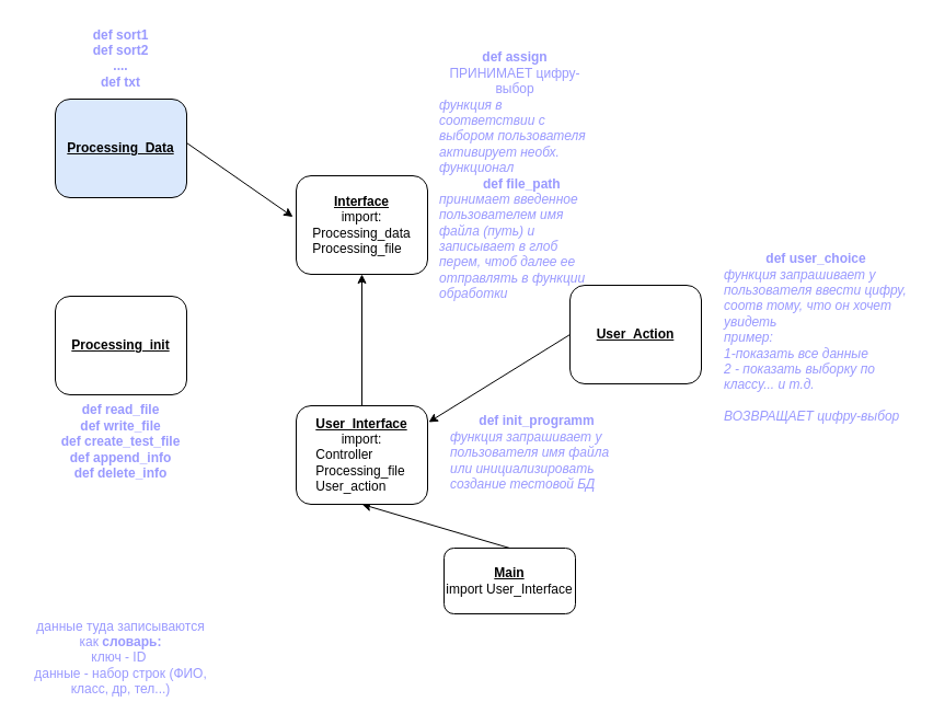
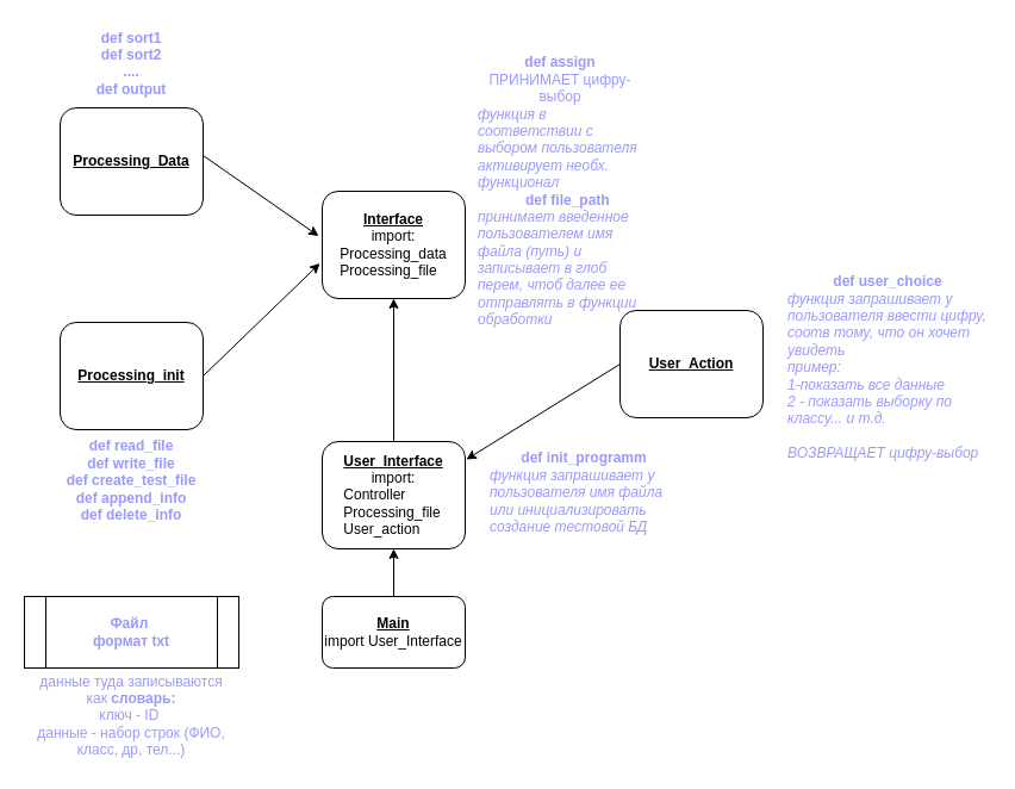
  <mxCell id="0" />
  <mxCell id="1" parent="0" />
  <mxCell id="2" style="edgeStyle=none;html=1;exitX=0.5;exitY=0;exitDx=0;exitDy=0;entryX=0.5;entryY=1;entryDx=0;entryDy=0;fontColor=#9999FF;" edge="1" parent="1" source="3" target="4"><mxGeometry relative="1" as="geometry" /></mxCell>
- <mxCell id="3" value="&lt;b&gt;&lt;u&gt;Main&lt;br&gt;&lt;/u&gt;&lt;/b&gt;import User_Interface" style="rounded=1;whiteSpace=wrap;html=1;" parent="1" vertex="1"><mxGeometry x="405" y="500" width="120" height="60" as="geometry" /></mxCell>
+ <mxCell id="3" value="&lt;b&gt;&lt;u&gt;Main&lt;br&gt;&lt;/u&gt;&lt;/b&gt;import User_Interface" style="rounded=1;whiteSpace=wrap;html=1;" parent="1" vertex="1"><mxGeometry x="270" y="500" width="120" height="60" as="geometry" /></mxCell>
  <mxCell id="4" value="&lt;b&gt;&lt;u&gt;User_Interface&lt;/u&gt;&lt;/b&gt;&lt;br&gt;import:&lt;br&gt;&lt;div style=&quot;text-align: left&quot;&gt;&lt;span&gt;Controller&lt;/span&gt;&lt;/div&gt;&lt;div style=&quot;text-align: left&quot;&gt;&lt;span&gt;Processing_file&lt;/span&gt;&lt;/div&gt;&lt;div style=&quot;text-align: left&quot;&gt;&lt;span&gt;User_action&lt;/span&gt;&lt;/div&gt;" style="rounded=1;whiteSpace=wrap;html=1;" parent="1" vertex="1"><mxGeometry x="270" y="370" width="120" height="90" as="geometry" /></mxCell>
  <mxCell id="5" value="&lt;b&gt;def init_programm&lt;/b&gt;&lt;br&gt;&lt;div style=&quot;text-align: left&quot;&gt;&lt;i&gt;функция&amp;nbsp;запрашивает у пользователя имя файла или инициализировать создание тестовой БД&lt;/i&gt;&lt;/div&gt;&lt;div style=&quot;text-align: left&quot;&gt;&lt;br&gt;&lt;/div&gt;" style="text;html=1;strokeColor=none;fillColor=none;align=center;verticalAlign=middle;whiteSpace=wrap;rounded=0;fontColor=#9999FF;" vertex="1" parent="1"><mxGeometry x="410" y="360" width="160" height="120" as="geometry" /></mxCell>
  <mxCell id="6" value="&lt;b&gt;def user_choice&lt;/b&gt;&lt;br&gt;&lt;div style=&quot;text-align: left&quot;&gt;&lt;i&gt;функция&amp;nbsp;запрашивает у пользователя ввести цифру, соотв тому, что он хочет увидеть&lt;/i&gt;&lt;/div&gt;&lt;div style=&quot;text-align: left&quot;&gt;&lt;i&gt;пример:&amp;nbsp;&lt;/i&gt;&lt;/div&gt;&lt;div style=&quot;text-align: left&quot;&gt;&lt;i&gt;1-показать все данные&lt;/i&gt;&lt;/div&gt;&lt;div style=&quot;text-align: left&quot;&gt;&lt;i&gt;2 - показать выборку по классу... и т.д.&lt;/i&gt;&lt;/div&gt;&lt;div style=&quot;text-align: left&quot;&gt;&lt;i&gt;&lt;br&gt;&lt;/i&gt;&lt;/div&gt;&lt;div style=&quot;text-align: left&quot;&gt;&lt;i&gt;ВОЗВРАЩАЕТ цифру-выбор&lt;/i&gt;&lt;/div&gt;&lt;div style=&quot;text-align: left&quot;&gt;&lt;br&gt;&lt;/div&gt;" style="text;html=1;strokeColor=none;fillColor=none;align=center;verticalAlign=middle;whiteSpace=wrap;rounded=0;fontColor=#9999FF;" vertex="1" parent="1"><mxGeometry x="660" y="227.5" width="170" height="175" as="geometry" /></mxCell>
  <mxCell id="7" value="&lt;b&gt;&lt;u&gt;User_Action&lt;/u&gt;&lt;/b&gt;&lt;br&gt;" style="rounded=1;whiteSpace=wrap;html=1;" vertex="1" parent="1"><mxGeometry x="520" y="260" width="120" height="90" as="geometry" /></mxCell>
  <mxCell id="8" value="&lt;b&gt;&lt;u&gt;Interface&lt;/u&gt;&lt;/b&gt;&lt;br&gt;import:&lt;br&gt;&lt;div style=&quot;text-align: left&quot;&gt;Processing_data&lt;/div&gt;&lt;div style=&quot;text-align: left&quot;&gt;Processing_file&lt;/div&gt;" style="rounded=1;whiteSpace=wrap;html=1;" vertex="1" parent="1"><mxGeometry x="270" y="160" width="120" height="90" as="geometry" /></mxCell>
  <mxCell id="9" value="&lt;b&gt;def assign&lt;br&gt;&lt;/b&gt;ПРИНИМАЕТ цифру-выбор&lt;br&gt;&lt;div style=&quot;text-align: left&quot;&gt;&lt;i&gt;функция в соответствии с выбором пользователя активирует необх. функционал&lt;/i&gt;&lt;/div&gt;&lt;div style=&quot;text-align: left&quot;&gt;&lt;i&gt;&amp;nbsp; &amp;nbsp; &amp;nbsp; &amp;nbsp; &amp;nbsp; &amp;nbsp; &lt;/i&gt;&lt;b&gt;def file_path&lt;/b&gt;&lt;/div&gt;&lt;div style=&quot;text-align: left&quot;&gt;&lt;i&gt;принимает введенное пользователем имя файла (путь) и записывает в глоб перем, чтоб далее ее отправлять в функции обработки&lt;/i&gt;&lt;/div&gt;" style="text;html=1;strokeColor=none;fillColor=none;align=center;verticalAlign=middle;whiteSpace=wrap;rounded=0;fontColor=#9999FF;" vertex="1" parent="1"><mxGeometry x="400" y="80" width="140" height="160" as="geometry" /></mxCell>
  <mxCell id="10" value="&lt;b&gt;&lt;u&gt;Processing_init&lt;/u&gt;&lt;/b&gt;" style="rounded=1;whiteSpace=wrap;html=1;" vertex="1" parent="1"><mxGeometry x="50" y="270" width="120" height="90" as="geometry" /></mxCell>
  <mxCell id="11" value="&lt;b&gt;def read_file&lt;br&gt;def write_file&lt;br&gt;def create_test_file&lt;br&gt;def append_info&lt;br&gt;def delete_info&lt;br&gt;&lt;/b&gt;&lt;div style=&quot;text-align: left&quot;&gt;&lt;br&gt;&lt;/div&gt;" style="text;html=1;strokeColor=none;fillColor=none;align=center;verticalAlign=middle;whiteSpace=wrap;rounded=0;fontColor=#9999FF;" vertex="1" parent="1"><mxGeometry x="30" y="340" width="160" height="140" as="geometry" /></mxCell>
- <mxCell id="12" value="&lt;b&gt;&lt;u&gt;Processing_Data&lt;/u&gt;&lt;/b&gt;" style="rounded=1;whiteSpace=wrap;html=1;fillColor=#dae8fc;" vertex="1" parent="1"><mxGeometry x="50" y="90" width="120" height="90" as="geometry" /></mxCell>
- <mxCell id="13" value="&lt;b&gt;def sort1&lt;br&gt;def sort2&lt;br&gt;....&lt;br&gt;def txt&lt;br&gt;&lt;/b&gt;&lt;div style=&quot;text-align: left&quot;&gt;&lt;br&gt;&lt;/div&gt;" style="text;html=1;strokeColor=none;fillColor=none;align=center;verticalAlign=middle;whiteSpace=wrap;rounded=0;fontColor=#9999FF;" vertex="1" parent="1"><mxGeometry x="30" y="20" width="160" height="80" as="geometry" /></mxCell>
+ <mxCell id="12" value="&lt;b&gt;&lt;u&gt;Processing_Data&lt;/u&gt;&lt;/b&gt;" style="rounded=1;whiteSpace=wrap;html=1;" vertex="1" parent="1"><mxGeometry x="50" y="90" width="120" height="90" as="geometry" /></mxCell>
+ <mxCell id="13" value="&lt;b&gt;def sort1&lt;br&gt;def sort2&lt;br&gt;....&lt;br&gt;def output&lt;br&gt;&lt;/b&gt;&lt;div style=&quot;text-align: left&quot;&gt;&lt;br&gt;&lt;/div&gt;" style="text;html=1;strokeColor=none;fillColor=none;align=center;verticalAlign=middle;whiteSpace=wrap;rounded=0;fontColor=#9999FF;" vertex="1" parent="1"><mxGeometry x="30" y="20" width="160" height="80" as="geometry" /></mxCell>
+ <mxCell id="14" value="" style="endArrow=classic;html=1;fontColor=#9999FF;exitX=1;exitY=0.5;exitDx=0;exitDy=0;entryX=-0.017;entryY=0.672;entryDx=0;entryDy=0;entryPerimeter=0;" edge="1" parent="1" source="10" target="8"><mxGeometry width="50" height="50" relative="1" as="geometry"><mxPoint x="370" y="320" as="sourcePoint" /><mxPoint x="420" y="270" as="targetPoint" /><Array as="points" /></mxGeometry></mxCell>
  <mxCell id="15" value="" style="endArrow=classic;html=1;fontColor=#9999FF;entryX=-0.025;entryY=0.417;entryDx=0;entryDy=0;entryPerimeter=0;" edge="1" parent="1" target="8"><mxGeometry width="50" height="50" relative="1" as="geometry"><mxPoint x="170" y="130" as="sourcePoint" /><mxPoint x="220" y="80" as="targetPoint" /></mxGeometry></mxCell>
+ <mxCell id="16" value="&lt;b&gt;Файл&amp;nbsp;&lt;br&gt;формат txt&lt;/b&gt;" style="shape=process;whiteSpace=wrap;html=1;backgroundOutline=1;fontColor=#9999FF;" vertex="1" parent="1"><mxGeometry x="20" y="500" width="180" height="60" as="geometry" /></mxCell>
  <mxCell id="17" value="данные туда записываются как&lt;b&gt; словарь:&lt;br&gt;&lt;/b&gt;ключ - ID&amp;nbsp;&lt;br&gt;данные - набор строк (ФИО, класс, др, тел...)" style="text;html=1;strokeColor=none;fillColor=none;align=center;verticalAlign=middle;whiteSpace=wrap;rounded=0;fontColor=#9999FF;" vertex="1" parent="1"><mxGeometry x="30" y="560" width="160" height="80" as="geometry" /></mxCell>
  <mxCell id="18" value="" style="endArrow=classic;html=1;fontColor=#9999FF;exitX=0;exitY=0.5;exitDx=0;exitDy=0;entryX=1.008;entryY=0.167;entryDx=0;entryDy=0;entryPerimeter=0;" edge="1" parent="1" source="7" target="4"><mxGeometry width="50" height="50" relative="1" as="geometry"><mxPoint x="370" y="260" as="sourcePoint" /><mxPoint x="420" y="210" as="targetPoint" /></mxGeometry></mxCell>
  <mxCell id="19" value="" style="endArrow=classic;html=1;fontColor=#9999FF;entryX=0.5;entryY=1;entryDx=0;entryDy=0;" edge="1" parent="1" target="8"><mxGeometry width="50" height="50" relative="1" as="geometry"><mxPoint x="330" y="370" as="sourcePoint" /><mxPoint x="380" y="320" as="targetPoint" /></mxGeometry></mxCell>
